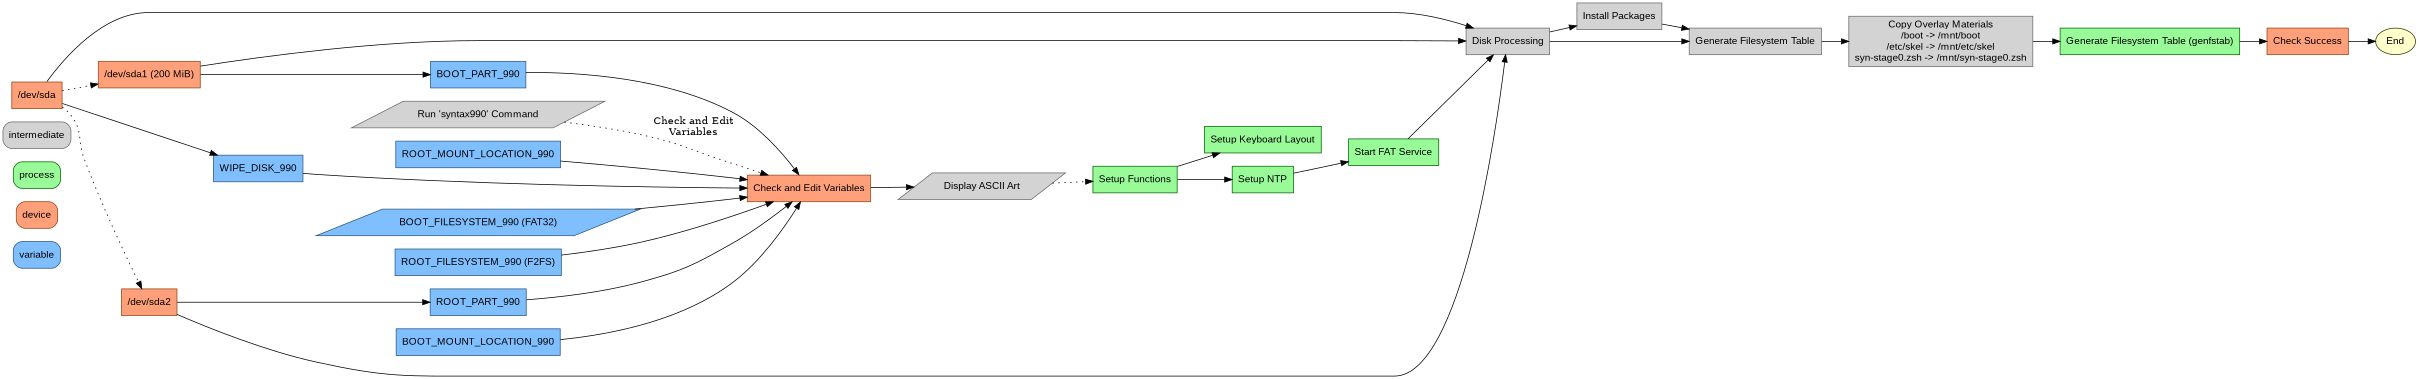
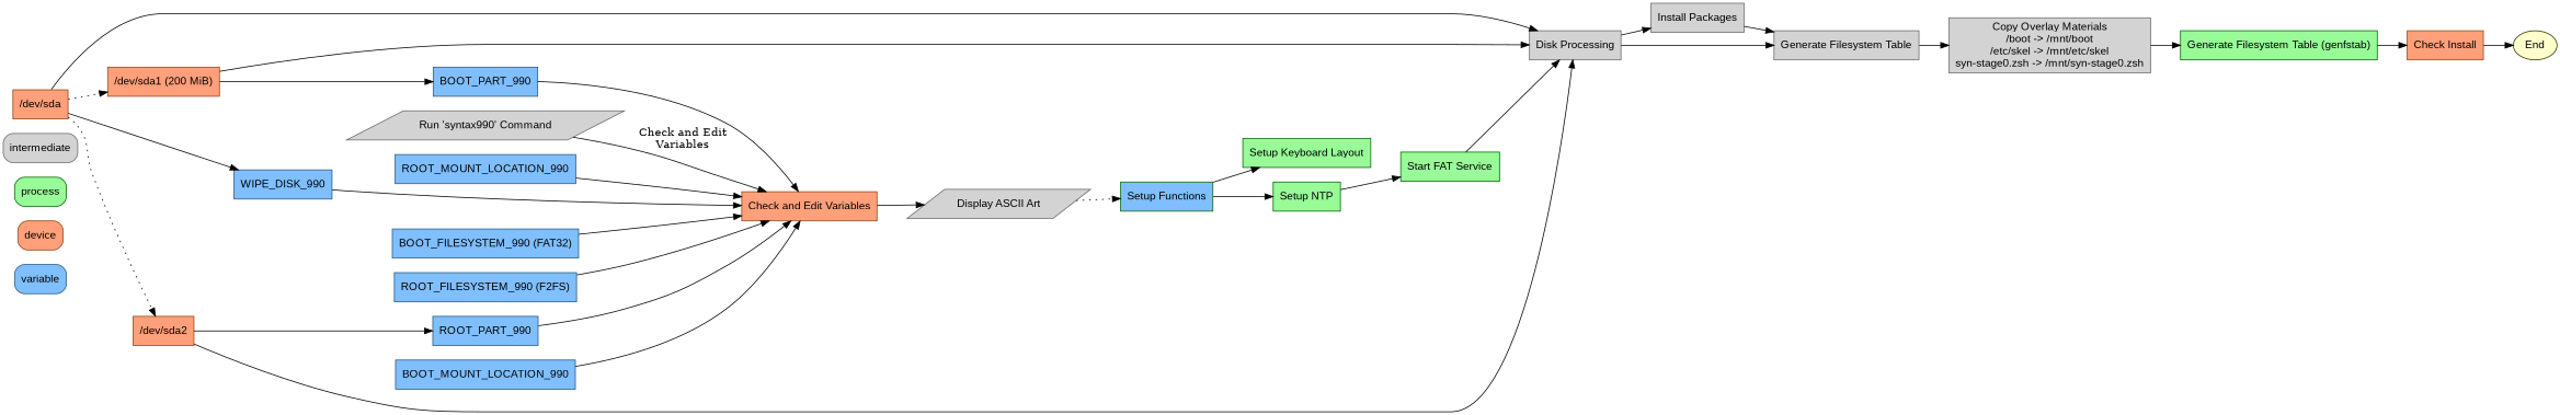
  digraph {
    rankdir=LR
    node [color="#285577" fillcolor="#7fbfff" fontcolor=black fontname=Arial shape=box style=filled]
    variable [style="rounded,filled"]
    device [color="#8b4513" fillcolor="#ffa07a" style="rounded,filled"]
    process [color="#006400" fillcolor="#98fb98" style="rounded,filled"]
    intermediate [color="#696969" fillcolor="#d3d3d3" style="rounded,filled"]
    n5 [color="#696969" fillcolor="#d3d3d3" label="Run 'syntax990' Command" shape=parallelogram]
    n6 [color="#8b4513" fillcolor="#ffa07a" label="Check and Edit Variables"]
    n7 [color="#696969" fillcolor="#d3d3d3" label="Display ASCII Art" shape=parallelogram]
-   n8 [color="#006400" fillcolor="#98fb98" label="Setup Functions"]
+   n8 [color="#006400" label="Setup Functions"]
    n9 [color="#006400" fillcolor="#98fb98" label="Setup Keyboard Layout"]
    n10 [color="#006400" fillcolor="#98fb98" label="Setup NTP"]
    n11 [color="#006400" fillcolor="#98fb98" label="Start FAT Service"]
    n12 [color="#696969" fillcolor="#d3d3d3" label="Disk Processing"]
    n13 [color="#696969" fillcolor="#d3d3d3" label="Install Packages"]
    n14 [color="#696969" fillcolor="#d3d3d3" label="Generate Filesystem Table"]
    n15 [color="#696969" fillcolor="#d3d3d3" label="Copy Overlay Materials\n/boot -> /mnt/boot\n/etc/skel -> /mnt/etc/skel\nsyn-stage0.zsh -> /mnt/syn-stage0.zsh"]
    n16 [color="#006400" fillcolor="#98fb98" label="Generate Filesystem Table (genfstab)"]
-   n17 [color="#8b4513" fillcolor="#ffa07a" label="Check Success"]
+   n17 [color="#8b4513" fillcolor="#ffa07a" label="Check Install"]
    n18 [color="#333300" fillcolor="#ffffcc" label=End shape=ellipse]
    n19 [label=WIPE_DISK_990]
    n20 [label=BOOT_PART_990]
    n21 [label=ROOT_PART_990]
    n22 [label=BOOT_MOUNT_LOCATION_990]
    n23 [label=ROOT_MOUNT_LOCATION_990]
-   n24 [label="BOOT_FILESYSTEM_990 (FAT32)" shape=parallelogram]
+   n24 [label="BOOT_FILESYSTEM_990 (FAT32)"]
    n25 [label="ROOT_FILESYSTEM_990 (F2FS)"]
    n26 [color="#8b4513" fillcolor="#ffa07a" label="/dev/sda"]
    n27 [color="#8b4513" fillcolor="#ffa07a" label="/dev/sda1 (200 MiB)"]
    n28 [color="#8b4513" fillcolor="#ffa07a" label="/dev/sda2"]
-   n5 -> n6 [label="Check and Edit\nVariables" style=dotted]
+   n5 -> n6 [label="Check and Edit\nVariables"]
    n6 -> n7
    n7 -> n8 [style=dotted]
    n8 -> n9
    n8 -> n10
    n10 -> n11
    n11 -> n12
    n12 -> n13
    n12 -> n14
    n13 -> n14
    n14 -> n15
    n15 -> n16
    n16 -> n17
    n17 -> n18
    n19 -> n6
    n20 -> n6
    n21 -> n6
    n22 -> n6
    n23 -> n6
    n24 -> n6
    n25 -> n6
    n26 -> n12
    n26 -> n19
    n26 -> n27 [style=dotted]
    n26 -> n28 [style=dotted]
    n27 -> n12
    n27 -> n20
    n28 -> n12
    n28 -> n21
  }
